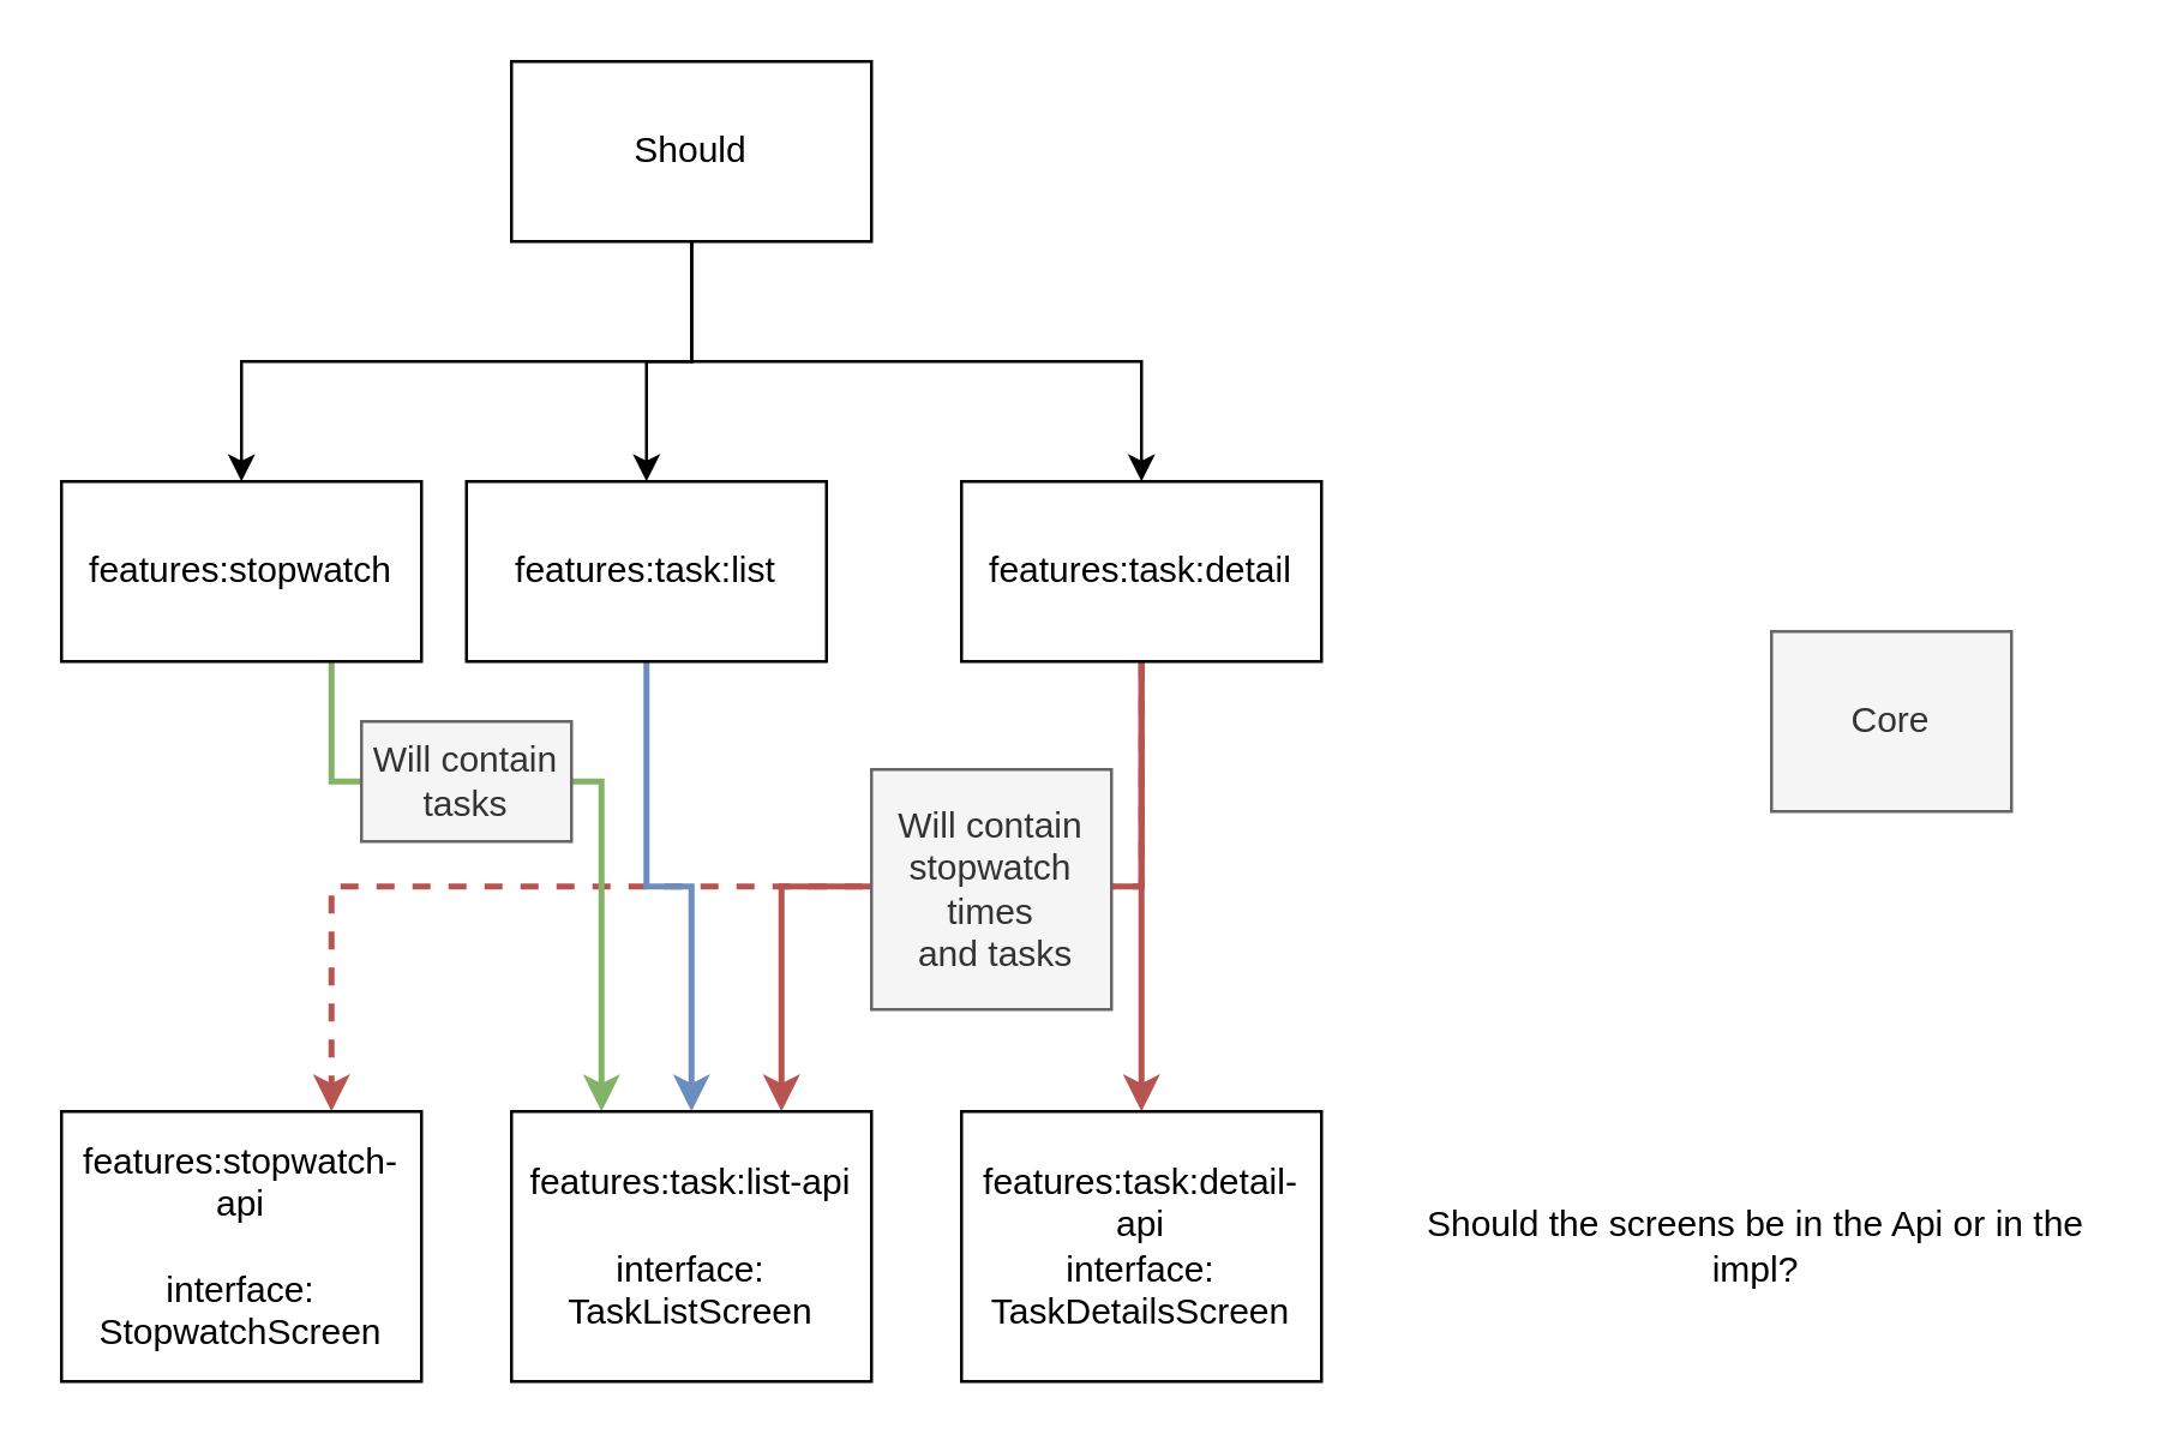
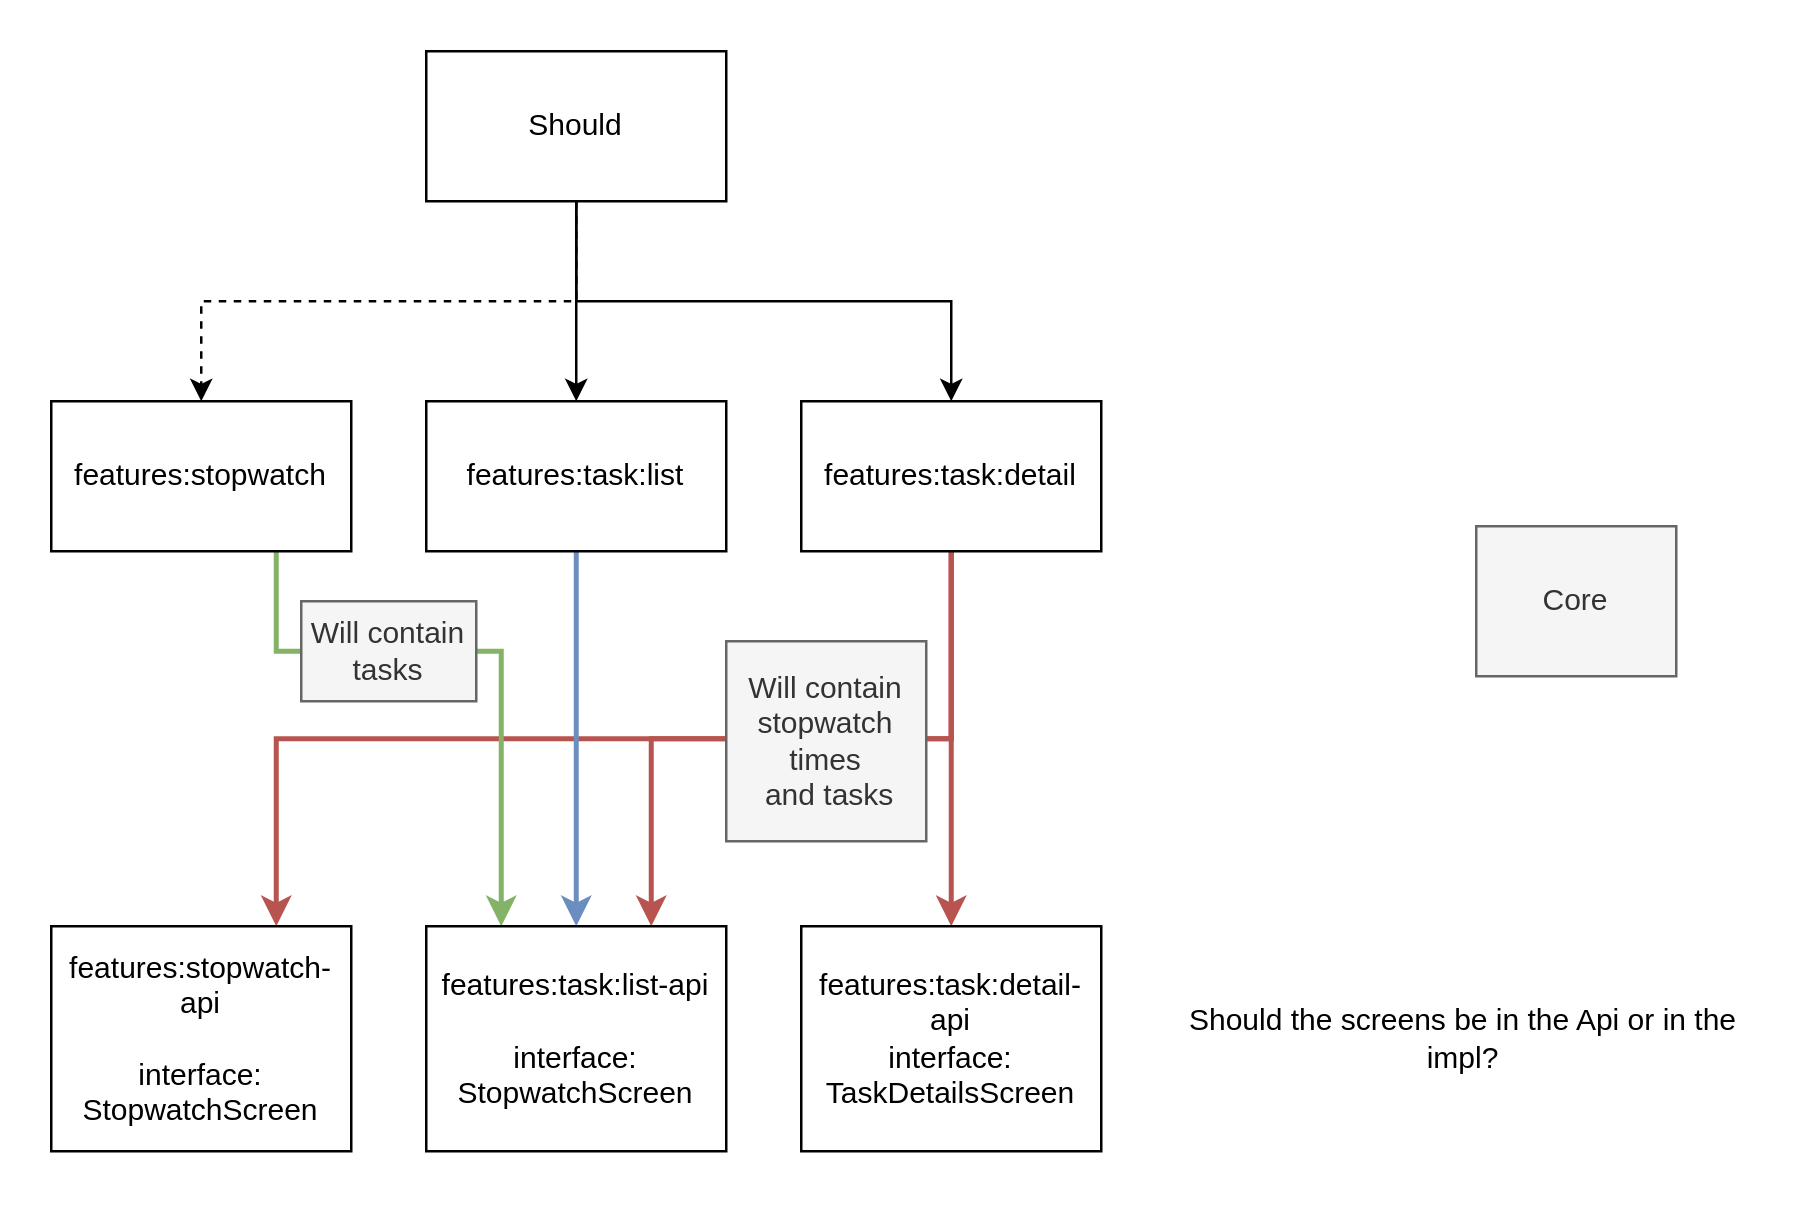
  <mxCell id="0" />
  <mxCell id="1" parent="0" />
- <mxCell id="2" style="edgeStyle=orthogonalEdgeStyle;rounded=0;orthogonalLoop=1;jettySize=auto;html=1;exitX=0.5;exitY=1;exitDx=0;exitDy=0;entryX=0.75;entryY=0;entryDx=0;entryDy=0;fillColor=#f8cecc;strokeColor=#b85450;strokeWidth=2;dashed=1;" edge="1" parent="1" source="13" target="15"><mxGeometry relative="1" as="geometry" /></mxCell>
- <mxCell id="3" style="edgeStyle=orthogonalEdgeStyle;rounded=0;orthogonalLoop=1;jettySize=auto;html=1;exitX=0.5;exitY=1;exitDx=0;exitDy=0;" edge="1" parent="1" source="6" target="8"><mxGeometry relative="1" as="geometry" /></mxCell>
+ <mxCell id="2" style="edgeStyle=orthogonalEdgeStyle;rounded=0;orthogonalLoop=1;jettySize=auto;html=1;exitX=0.5;exitY=1;exitDx=0;exitDy=0;entryX=0.75;entryY=0;entryDx=0;entryDy=0;fillColor=#f8cecc;strokeColor=#b85450;strokeWidth=2;" edge="1" parent="1" source="13" target="15"><mxGeometry relative="1" as="geometry" /></mxCell>
+ <mxCell id="3" style="edgeStyle=orthogonalEdgeStyle;rounded=0;orthogonalLoop=1;jettySize=auto;html=1;exitX=0.5;exitY=1;exitDx=0;exitDy=0;dashed=1;" edge="1" parent="1" source="6" target="8"><mxGeometry relative="1" as="geometry" /></mxCell>
  <mxCell id="4" style="edgeStyle=orthogonalEdgeStyle;rounded=0;orthogonalLoop=1;jettySize=auto;html=1;exitX=0.5;exitY=1;exitDx=0;exitDy=0;" edge="1" parent="1" source="6" target="13"><mxGeometry relative="1" as="geometry" /></mxCell>
  <mxCell id="5" style="edgeStyle=orthogonalEdgeStyle;rounded=0;orthogonalLoop=1;jettySize=auto;html=1;exitX=0.5;exitY=1;exitDx=0;exitDy=0;" edge="1" parent="1" source="6" target="10"><mxGeometry relative="1" as="geometry" /></mxCell>
  <mxCell id="6" value="&lt;div&gt;Should&lt;/div&gt;" style="rounded=0;whiteSpace=wrap;html=1;" vertex="1" parent="1"><mxGeometry x="170" y="20" width="120" height="60" as="geometry" /></mxCell>
  <mxCell id="7" style="edgeStyle=orthogonalEdgeStyle;rounded=0;orthogonalLoop=1;jettySize=auto;html=1;exitX=0.75;exitY=1;exitDx=0;exitDy=0;entryX=0.25;entryY=0;entryDx=0;entryDy=0;fillColor=#d5e8d4;strokeColor=#82b366;strokeWidth=2;" edge="1" parent="1" source="8" target="16"><mxGeometry relative="1" as="geometry"><Array as="points"><mxPoint x="110" y="260" /><mxPoint x="200" y="260" /></Array></mxGeometry></mxCell>
  <mxCell id="8" value="&lt;div&gt;features:stopwatch&lt;/div&gt;" style="rounded=0;whiteSpace=wrap;html=1;" vertex="1" parent="1"><mxGeometry x="20" y="160" width="120" height="60" as="geometry" /></mxCell>
  <mxCell id="9" style="edgeStyle=orthogonalEdgeStyle;rounded=0;orthogonalLoop=1;jettySize=auto;html=1;exitX=0.5;exitY=1;exitDx=0;exitDy=0;entryX=0.5;entryY=0;entryDx=0;entryDy=0;fillColor=#dae8fc;strokeColor=#6c8ebf;strokeWidth=2;" edge="1" parent="1" source="10" target="16"><mxGeometry relative="1" as="geometry" /></mxCell>
- <mxCell id="10" value="&lt;div&gt;features:task:list&lt;/div&gt;" style="rounded=0;whiteSpace=wrap;html=1;" vertex="1" parent="1"><mxGeometry x="155" y="160" width="120" height="60" as="geometry" /></mxCell>
+ <mxCell id="10" value="&lt;div&gt;features:task:list&lt;/div&gt;" style="rounded=0;whiteSpace=wrap;html=1;" vertex="1" parent="1"><mxGeometry x="170" y="160" width="120" height="60" as="geometry" /></mxCell>
  <mxCell id="11" style="edgeStyle=orthogonalEdgeStyle;rounded=0;orthogonalLoop=1;jettySize=auto;html=1;exitX=0.5;exitY=1;exitDx=0;exitDy=0;fillColor=#f8cecc;strokeColor=#b85450;strokeWidth=2;" edge="1" parent="1" source="13" target="17"><mxGeometry relative="1" as="geometry" /></mxCell>
  <mxCell id="12" style="edgeStyle=orthogonalEdgeStyle;rounded=0;orthogonalLoop=1;jettySize=auto;html=1;exitX=0.5;exitY=1;exitDx=0;exitDy=0;entryX=0.75;entryY=0;entryDx=0;entryDy=0;fillColor=#f8cecc;strokeColor=#b85450;strokeWidth=2;" edge="1" parent="1" source="13" target="16"><mxGeometry relative="1" as="geometry" /></mxCell>
  <mxCell id="13" value="&lt;div&gt;features:task:detail&lt;/div&gt;" style="rounded=0;whiteSpace=wrap;html=1;" vertex="1" parent="1"><mxGeometry x="320" y="160" width="120" height="60" as="geometry" /></mxCell>
  <mxCell id="14" value="&lt;div&gt;Core&lt;/div&gt;" style="rounded=0;whiteSpace=wrap;html=1;fillColor=#f5f5f5;strokeColor=#666666;fontColor=#333333;" vertex="1" parent="1"><mxGeometry x="590" y="210" width="80" height="60" as="geometry" /></mxCell>
  <mxCell id="15" value="&lt;div&gt;features:stopwatch-api&lt;/div&gt;&lt;div&gt;&lt;br&gt;&lt;/div&gt;&lt;div&gt;&lt;div&gt;interface: StopwatchScreen&lt;/div&gt;&lt;/div&gt;" style="rounded=0;whiteSpace=wrap;html=1;" vertex="1" parent="1"><mxGeometry x="20" y="370" width="120" height="90" as="geometry" /></mxCell>
- <mxCell id="16" value="&lt;div&gt;features:task:list-api&lt;/div&gt;&lt;div&gt;&lt;br&gt;&lt;/div&gt;&lt;div&gt;&lt;div&gt;interface: TaskListScreen&lt;/div&gt;&lt;/div&gt;" style="rounded=0;whiteSpace=wrap;html=1;" vertex="1" parent="1"><mxGeometry x="170" y="370" width="120" height="90" as="geometry" /></mxCell>
+ <mxCell id="16" value="&lt;div&gt;features:task:list-api&lt;/div&gt;&lt;div&gt;&lt;br&gt;&lt;/div&gt;&lt;div&gt;&lt;div&gt;interface: StopwatchScreen&lt;/div&gt;&lt;/div&gt;" style="rounded=0;whiteSpace=wrap;html=1;" vertex="1" parent="1"><mxGeometry x="170" y="370" width="120" height="90" as="geometry" /></mxCell>
  <mxCell id="17" value="&lt;div&gt;features:task:detail-api&lt;/div&gt;&lt;div&gt;&lt;div&gt;interface: TaskDetailsScreen&lt;/div&gt;&lt;/div&gt;" style="rounded=0;whiteSpace=wrap;html=1;" vertex="1" parent="1"><mxGeometry x="320" y="370" width="120" height="90" as="geometry" /></mxCell>
  <mxCell id="18" value="&lt;div&gt;Will contain stopwatch times&lt;/div&gt;&amp;nbsp;and tasks" style="text;html=1;align=center;verticalAlign=middle;whiteSpace=wrap;rounded=0;fillColor=#f5f5f5;strokeColor=#666666;fontColor=#333333;" vertex="1" parent="1"><mxGeometry x="290" y="256" width="80" height="80" as="geometry" /></mxCell>
  <mxCell id="19" value="Will contain tasks" style="text;html=1;strokeColor=#666666;fillColor=#f5f5f5;align=center;verticalAlign=middle;whiteSpace=wrap;rounded=0;fontColor=#333333;" vertex="1" parent="1"><mxGeometry x="120" y="240" width="70" height="40" as="geometry" /></mxCell>
  <mxCell id="20" value="&lt;div&gt;Should the screens be in the Api or in the impl?&lt;/div&gt;" style="text;html=1;strokeColor=none;fillColor=none;align=center;verticalAlign=middle;whiteSpace=wrap;rounded=0;" vertex="1" parent="1"><mxGeometry x="470" y="377.5" width="230" height="75" as="geometry" /></mxCell>
